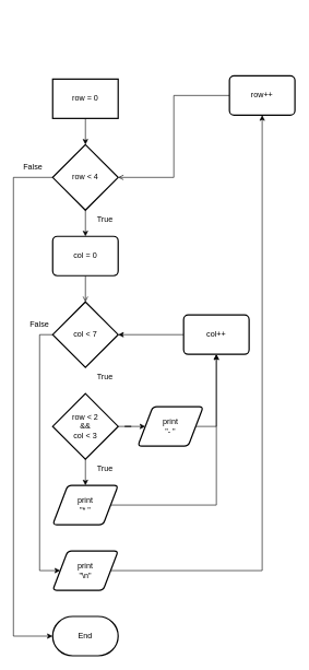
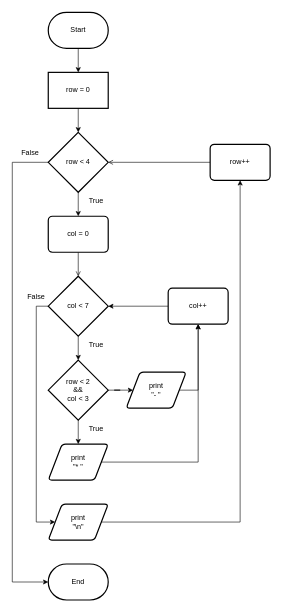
  <mxCell id="0" />
  <mxCell id="1" parent="0" />
+ <mxCell id="2" value="" style="edgeStyle=orthogonalEdgeStyle;rounded=0;orthogonalLoop=1;jettySize=auto;html=1;" edge="1" parent="1" source="3" target="6"><mxGeometry relative="1" as="geometry" /></mxCell>
+ <mxCell id="3" value="&lt;div&gt;Start&lt;/div&gt;" style="strokeWidth=2;html=1;shape=mxgraph.flowchart.terminator;whiteSpace=wrap;" parent="1" vertex="1"><mxGeometry x="80" y="20" width="100" height="60" as="geometry" /></mxCell>
  <mxCell id="4" value="&lt;div&gt;End&lt;/div&gt;" style="strokeWidth=2;html=1;shape=mxgraph.flowchart.terminator;whiteSpace=wrap;" parent="1" vertex="1"><mxGeometry x="80" y="940" width="100" height="60" as="geometry" /></mxCell>
  <mxCell id="5" value="" style="edgeStyle=orthogonalEdgeStyle;rounded=0;orthogonalLoop=1;jettySize=auto;html=1;" edge="1" parent="1" source="6" target="9"><mxGeometry relative="1" as="geometry" /></mxCell>
  <mxCell id="6" value="row = 0" style="whiteSpace=wrap;html=1;absoluteArcSize=1;arcSize=14;strokeWidth=2;rounded=0;" parent="1" vertex="1"><mxGeometry x="80" y="120" width="100" height="60" as="geometry" /></mxCell>
  <mxCell id="7" style="edgeStyle=orthogonalEdgeStyle;rounded=0;orthogonalLoop=1;jettySize=auto;html=1;exitX=0;exitY=0.5;exitDx=0;exitDy=0;exitPerimeter=0;entryX=0;entryY=0.5;entryDx=0;entryDy=0;entryPerimeter=0;" parent="1" source="9" target="4" edge="1"><mxGeometry relative="1" as="geometry"><Array as="points"><mxPoint x="20" y="270" /><mxPoint x="20" y="970" /></Array></mxGeometry></mxCell>
  <mxCell id="8" value="" style="edgeStyle=orthogonalEdgeStyle;rounded=0;orthogonalLoop=1;jettySize=auto;html=1;" edge="1" parent="1" source="9" target="11"><mxGeometry relative="1" as="geometry" /></mxCell>
  <mxCell id="9" value="row &amp;lt; 4" style="strokeWidth=2;html=1;shape=mxgraph.flowchart.decision;whiteSpace=wrap;" parent="1" vertex="1"><mxGeometry x="80" y="220" width="100" height="100" as="geometry" /></mxCell>
  <mxCell id="10" value="" style="edgeStyle=orthogonalEdgeStyle;rounded=0;orthogonalLoop=1;jettySize=auto;html=1;endArrow=open;" edge="1" parent="1" source="11" target="14"><mxGeometry relative="1" as="geometry" /></mxCell>
  <mxCell id="11" value="col = 0" style="rounded=1;whiteSpace=wrap;html=1;absoluteArcSize=1;arcSize=14;strokeWidth=2;" parent="1" vertex="1"><mxGeometry x="80" y="360" width="100" height="60" as="geometry" /></mxCell>
+ <mxCell id="12" style="edgeStyle=orthogonalEdgeStyle;rounded=0;orthogonalLoop=1;jettySize=auto;html=1;exitX=0.5;exitY=1;exitDx=0;exitDy=0;exitPerimeter=0;entryX=0.5;entryY=0;entryDx=0;entryDy=0;entryPerimeter=0;" parent="1" source="14" target="17" edge="1"><mxGeometry relative="1" as="geometry" /></mxCell>
  <mxCell id="13" style="edgeStyle=orthogonalEdgeStyle;rounded=0;orthogonalLoop=1;jettySize=auto;html=1;exitX=0;exitY=0.5;exitDx=0;exitDy=0;exitPerimeter=0;entryX=0;entryY=0.5;entryDx=0;entryDy=0;" parent="1" source="14" target="25" edge="1"><mxGeometry relative="1" as="geometry"><Array as="points"><mxPoint x="60" y="510" /><mxPoint x="60" y="870" /></Array></mxGeometry></mxCell>
  <mxCell id="14" value="col &amp;lt; 7" style="strokeWidth=2;html=1;shape=mxgraph.flowchart.decision;whiteSpace=wrap;" parent="1" vertex="1"><mxGeometry x="80" y="460" width="100" height="100" as="geometry" /></mxCell>
  <mxCell id="15" value="" style="edgeStyle=orthogonalEdgeStyle;rounded=0;orthogonalLoop=1;jettySize=auto;html=1;" parent="1" source="17" target="19" edge="1"><mxGeometry relative="1" as="geometry" /></mxCell>
  <mxCell id="16" value="" style="edgeStyle=orthogonalEdgeStyle;rounded=0;orthogonalLoop=1;jettySize=auto;html=1;" parent="1" source="17" target="21" edge="1"><mxGeometry relative="1" as="geometry" /></mxCell>
  <mxCell id="17" value="row &amp;lt; 2&lt;br&gt;&amp;amp;&amp;amp;&lt;br&gt;col &amp;lt; 3" style="strokeWidth=2;html=1;shape=mxgraph.flowchart.decision;whiteSpace=wrap;" parent="1" vertex="1"><mxGeometry x="80" y="600" width="100" height="100" as="geometry" /></mxCell>
  <mxCell id="18" style="edgeStyle=orthogonalEdgeStyle;rounded=0;orthogonalLoop=1;jettySize=auto;html=1;exitX=1;exitY=0.5;exitDx=0;exitDy=0;entryX=0.5;entryY=1;entryDx=0;entryDy=0;" parent="1" source="19" target="23" edge="1"><mxGeometry relative="1" as="geometry" /></mxCell>
  <mxCell id="19" value="print&lt;br&gt;&quot;* &quot;" style="shape=parallelogram;html=1;strokeWidth=2;perimeter=parallelogramPerimeter;whiteSpace=wrap;rounded=1;arcSize=12;size=0.23;" parent="1" vertex="1"><mxGeometry x="80" y="740" width="100" height="60" as="geometry" /></mxCell>
  <mxCell id="20" style="edgeStyle=orthogonalEdgeStyle;rounded=0;orthogonalLoop=1;jettySize=auto;html=1;exitX=1;exitY=0.5;exitDx=0;exitDy=0;entryX=0.5;entryY=1;entryDx=0;entryDy=0;" parent="1" source="21" target="23" edge="1"><mxGeometry relative="1" as="geometry"><Array as="points"><mxPoint x="330" y="650" /></Array></mxGeometry></mxCell>
  <mxCell id="21" value="print&lt;br&gt;&quot;- &quot;" style="shape=parallelogram;html=1;strokeWidth=2;perimeter=parallelogramPerimeter;whiteSpace=wrap;rounded=1;arcSize=12;size=0.23;" parent="1" vertex="1"><mxGeometry x="210" y="620" width="100" height="60" as="geometry" /></mxCell>
  <mxCell id="22" style="edgeStyle=orthogonalEdgeStyle;rounded=0;orthogonalLoop=1;jettySize=auto;html=1;exitX=0;exitY=0.5;exitDx=0;exitDy=0;entryX=1;entryY=0.5;entryDx=0;entryDy=0;entryPerimeter=0;" parent="1" source="23" target="14" edge="1"><mxGeometry relative="1" as="geometry" /></mxCell>
  <mxCell id="23" value="col++" style="rounded=1;whiteSpace=wrap;html=1;absoluteArcSize=1;arcSize=14;strokeWidth=2;" parent="1" vertex="1"><mxGeometry x="280" y="480" width="100" height="60" as="geometry" /></mxCell>
  <mxCell id="24" style="edgeStyle=orthogonalEdgeStyle;rounded=0;orthogonalLoop=1;jettySize=auto;html=1;exitX=1;exitY=0.5;exitDx=0;exitDy=0;entryX=0.5;entryY=1;entryDx=0;entryDy=0;" parent="1" source="25" target="27" edge="1"><mxGeometry relative="1" as="geometry" /></mxCell>
  <mxCell id="25" value="&lt;div&gt;print&lt;/div&gt;&lt;div&gt;&quot;\n&quot;&lt;br&gt;&lt;/div&gt;" style="shape=parallelogram;html=1;strokeWidth=2;perimeter=parallelogramPerimeter;whiteSpace=wrap;rounded=1;arcSize=12;size=0.23;" parent="1" vertex="1"><mxGeometry x="80" y="840" width="100" height="60" as="geometry" /></mxCell>
  <mxCell id="26" style="edgeStyle=orthogonalEdgeStyle;rounded=0;orthogonalLoop=1;jettySize=auto;html=1;exitX=0;exitY=0.5;exitDx=0;exitDy=0;entryX=1;entryY=0.5;entryDx=0;entryDy=0;entryPerimeter=0;endArrow=open;" parent="1" source="27" target="9" edge="1"><mxGeometry relative="1" as="geometry" /></mxCell>
- <mxCell id="27" value="row++" style="rounded=1;whiteSpace=wrap;html=1;absoluteArcSize=1;arcSize=14;strokeWidth=2;" parent="1" vertex="1"><mxGeometry x="350" y="115" width="100" height="60" as="geometry" /></mxCell>
+ <mxCell id="27" value="row++" style="rounded=1;whiteSpace=wrap;html=1;absoluteArcSize=1;arcSize=14;strokeWidth=2;" parent="1" vertex="1"><mxGeometry x="350" y="240" width="100" height="60" as="geometry" /></mxCell>
  <mxCell id="28" value="True" style="text;html=1;strokeColor=none;fillColor=none;align=center;verticalAlign=middle;whiteSpace=wrap;rounded=0;" vertex="1" parent="1"><mxGeometry x="130" y="320" width="60" height="30" as="geometry" /></mxCell>
  <mxCell id="29" value="True" style="text;html=1;strokeColor=none;fillColor=none;align=center;verticalAlign=middle;whiteSpace=wrap;rounded=0;" vertex="1" parent="1"><mxGeometry x="130" y="560" width="60" height="30" as="geometry" /></mxCell>
  <mxCell id="30" value="True" style="text;html=1;strokeColor=none;fillColor=none;align=center;verticalAlign=middle;whiteSpace=wrap;rounded=0;" vertex="1" parent="1"><mxGeometry x="130" y="700" width="60" height="30" as="geometry" /></mxCell>
  <mxCell id="31" value="False" style="text;html=1;strokeColor=none;fillColor=none;align=center;verticalAlign=middle;whiteSpace=wrap;rounded=0;" vertex="1" parent="1"><mxGeometry x="30" y="480" width="60" height="30" as="geometry" /></mxCell>
  <mxCell id="32" value="False" style="text;html=1;strokeColor=none;fillColor=none;align=center;verticalAlign=middle;whiteSpace=wrap;rounded=0;" vertex="1" parent="1"><mxGeometry x="20" y="240" width="60" height="30" as="geometry" /></mxCell>
